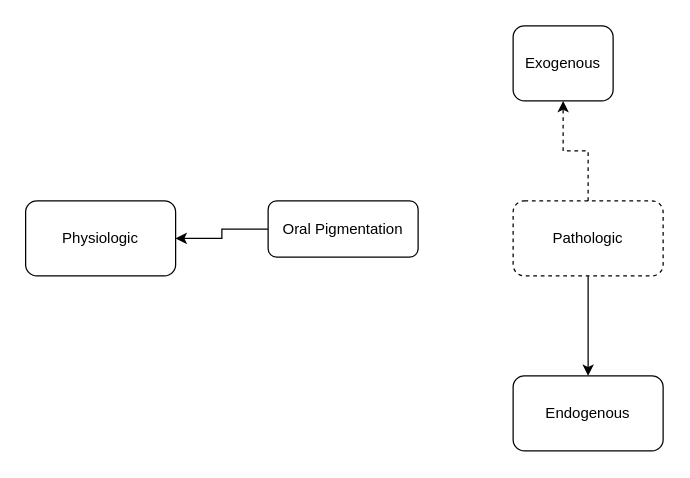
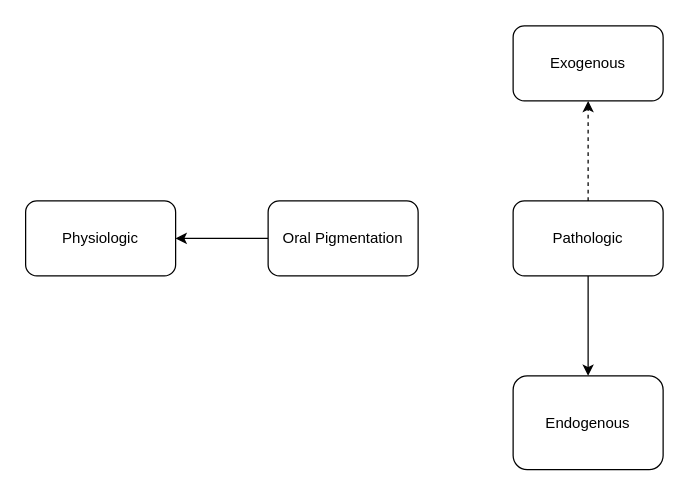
  <mxCell id="0" />
  <mxCell id="1" parent="0" />
  <mxCell id="2" value="" style="edgeStyle=orthogonalEdgeStyle;rounded=0;orthogonalLoop=1;jettySize=auto;html=1;" edge="1" parent="1" source="3" target="4"><mxGeometry relative="1" as="geometry" /></mxCell>
- <mxCell id="3" value="Oral Pigmentation" style="rounded=1;whiteSpace=wrap;html=1;" vertex="1" parent="1"><mxGeometry x="214" y="160" width="120" height="45" as="geometry" /></mxCell>
+ <mxCell id="3" value="Oral Pigmentation" style="rounded=1;whiteSpace=wrap;html=1;" vertex="1" parent="1"><mxGeometry x="214" y="160" width="120" height="60" as="geometry" /></mxCell>
  <mxCell id="4" value="Physiologic" style="rounded=1;whiteSpace=wrap;html=1;" vertex="1" parent="1"><mxGeometry x="20" y="160" width="120" height="60" as="geometry" /></mxCell>
  <mxCell id="5" style="edgeStyle=orthogonalEdgeStyle;rounded=0;orthogonalLoop=1;jettySize=auto;html=1;entryX=0.5;entryY=1;entryDx=0;entryDy=0;dashed=1;" edge="1" parent="1" source="7" target="9"><mxGeometry relative="1" as="geometry" /></mxCell>
  <mxCell id="6" style="edgeStyle=orthogonalEdgeStyle;rounded=0;orthogonalLoop=1;jettySize=auto;html=1;entryX=0.5;entryY=0;entryDx=0;entryDy=0;" edge="1" parent="1" source="7" target="8"><mxGeometry relative="1" as="geometry" /></mxCell>
- <mxCell id="7" value="Pathologic" style="rounded=1;whiteSpace=wrap;html=1;dashed=1;" vertex="1" parent="1"><mxGeometry x="410" y="160" width="120" height="60" as="geometry" /></mxCell>
- <mxCell id="8" value="Endogenous" style="rounded=1;whiteSpace=wrap;html=1;" vertex="1" parent="1"><mxGeometry x="410" y="300" width="120" height="60" as="geometry" /></mxCell>
- <mxCell id="9" value="Exogenous" style="rounded=1;whiteSpace=wrap;html=1;" vertex="1" parent="1"><mxGeometry x="410" y="20" width="80" height="60" as="geometry" /></mxCell>
+ <mxCell id="7" value="Pathologic" style="rounded=1;whiteSpace=wrap;html=1;" vertex="1" parent="1"><mxGeometry x="410" y="160" width="120" height="60" as="geometry" /></mxCell>
+ <mxCell id="8" value="Endogenous" style="rounded=1;whiteSpace=wrap;html=1;" vertex="1" parent="1"><mxGeometry x="410" y="300" width="120" height="75" as="geometry" /></mxCell>
+ <mxCell id="9" value="Exogenous" style="rounded=1;whiteSpace=wrap;html=1;" vertex="1" parent="1"><mxGeometry x="410" y="20" width="120" height="60" as="geometry" /></mxCell>
